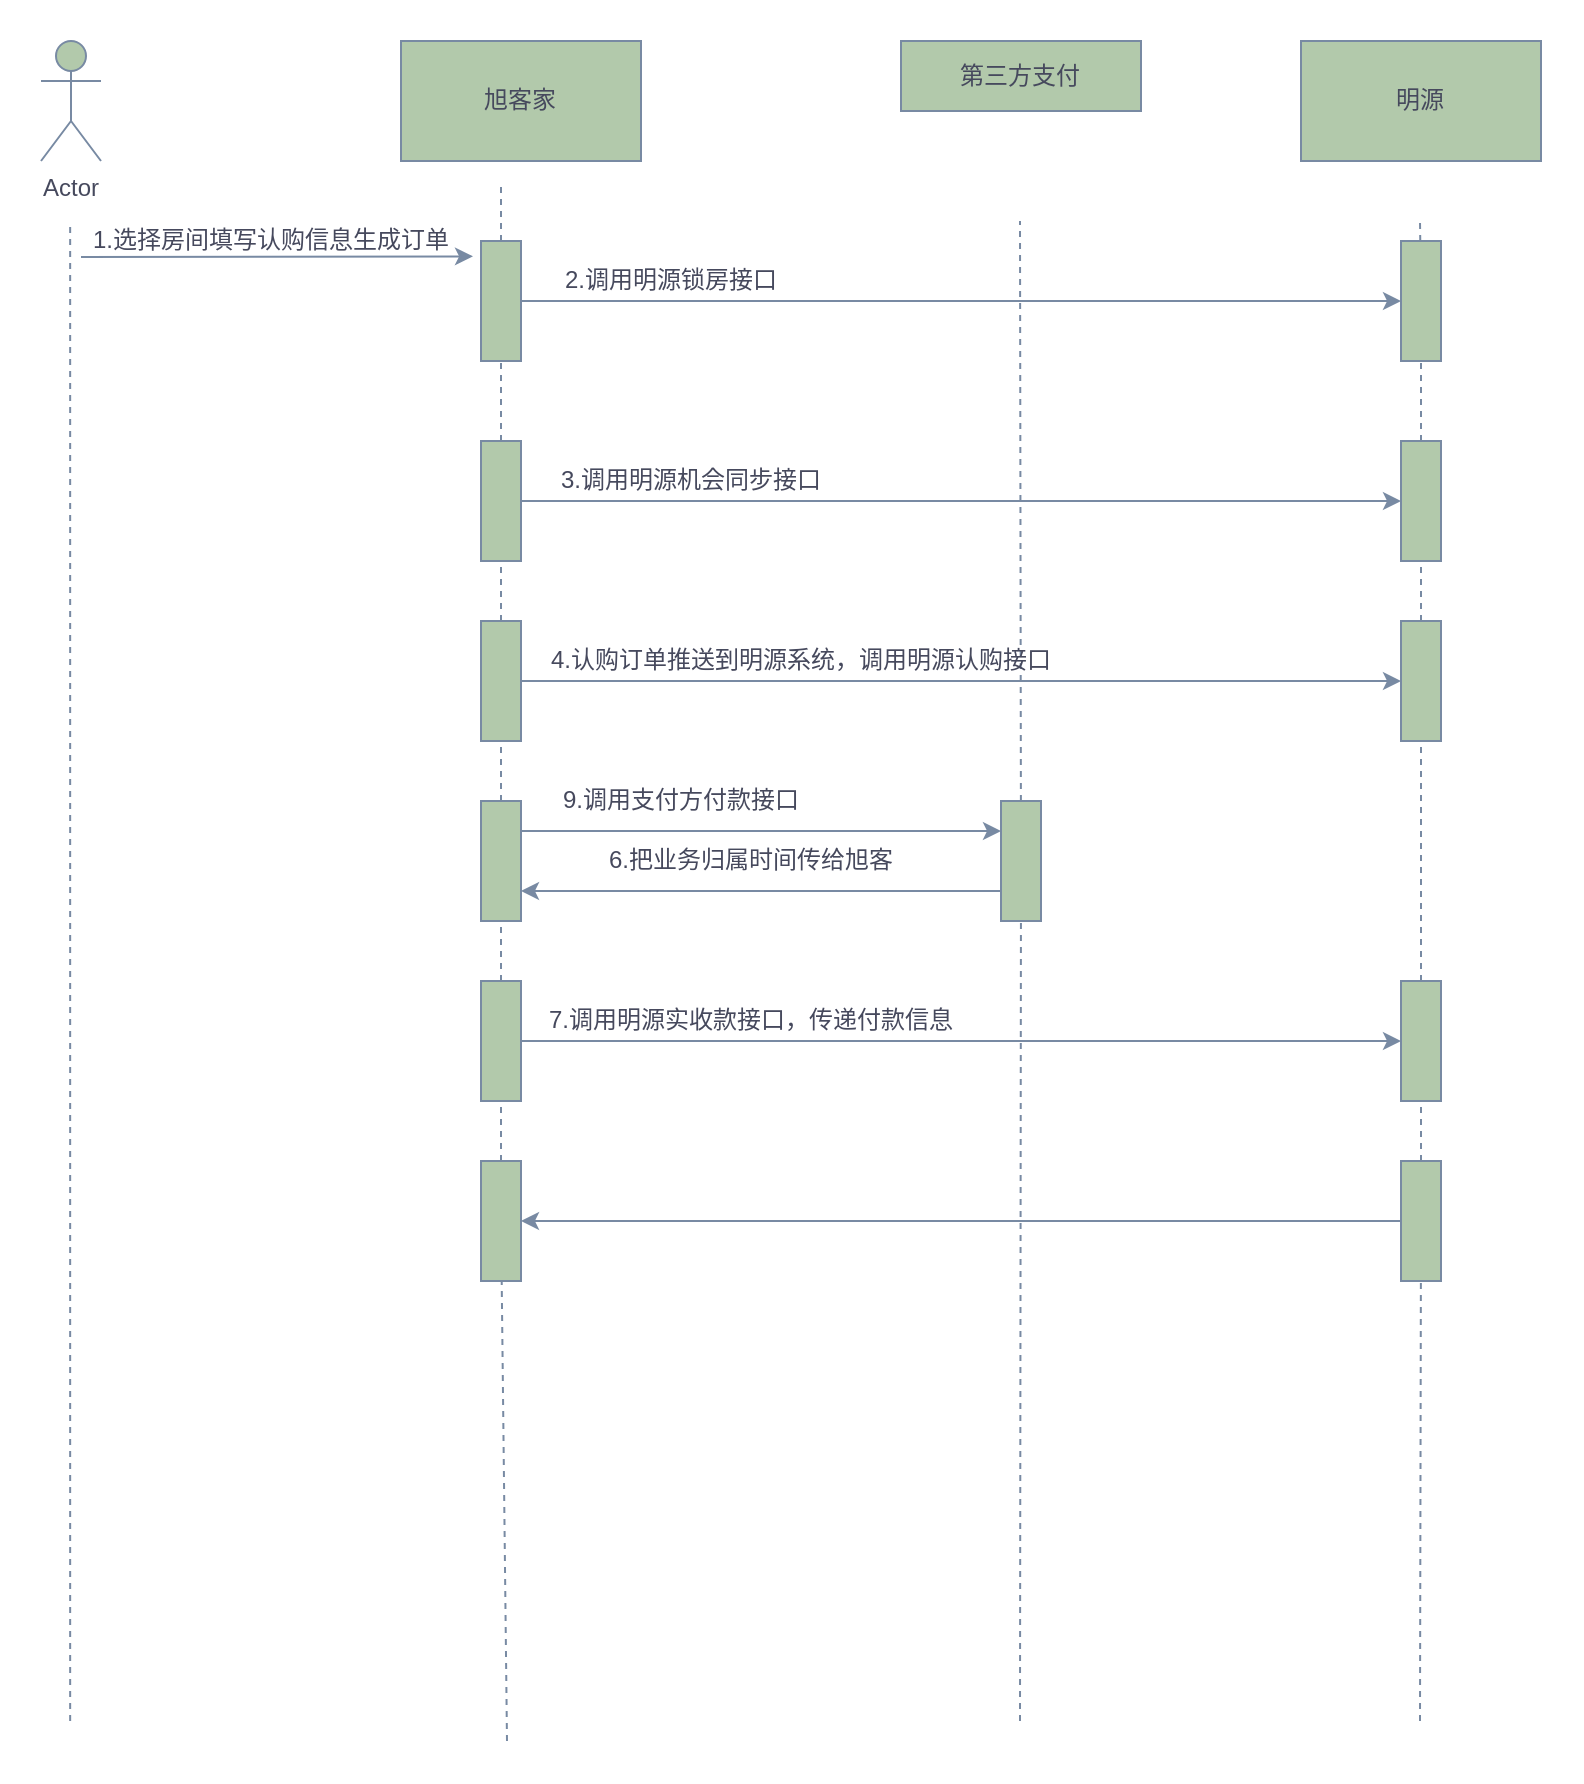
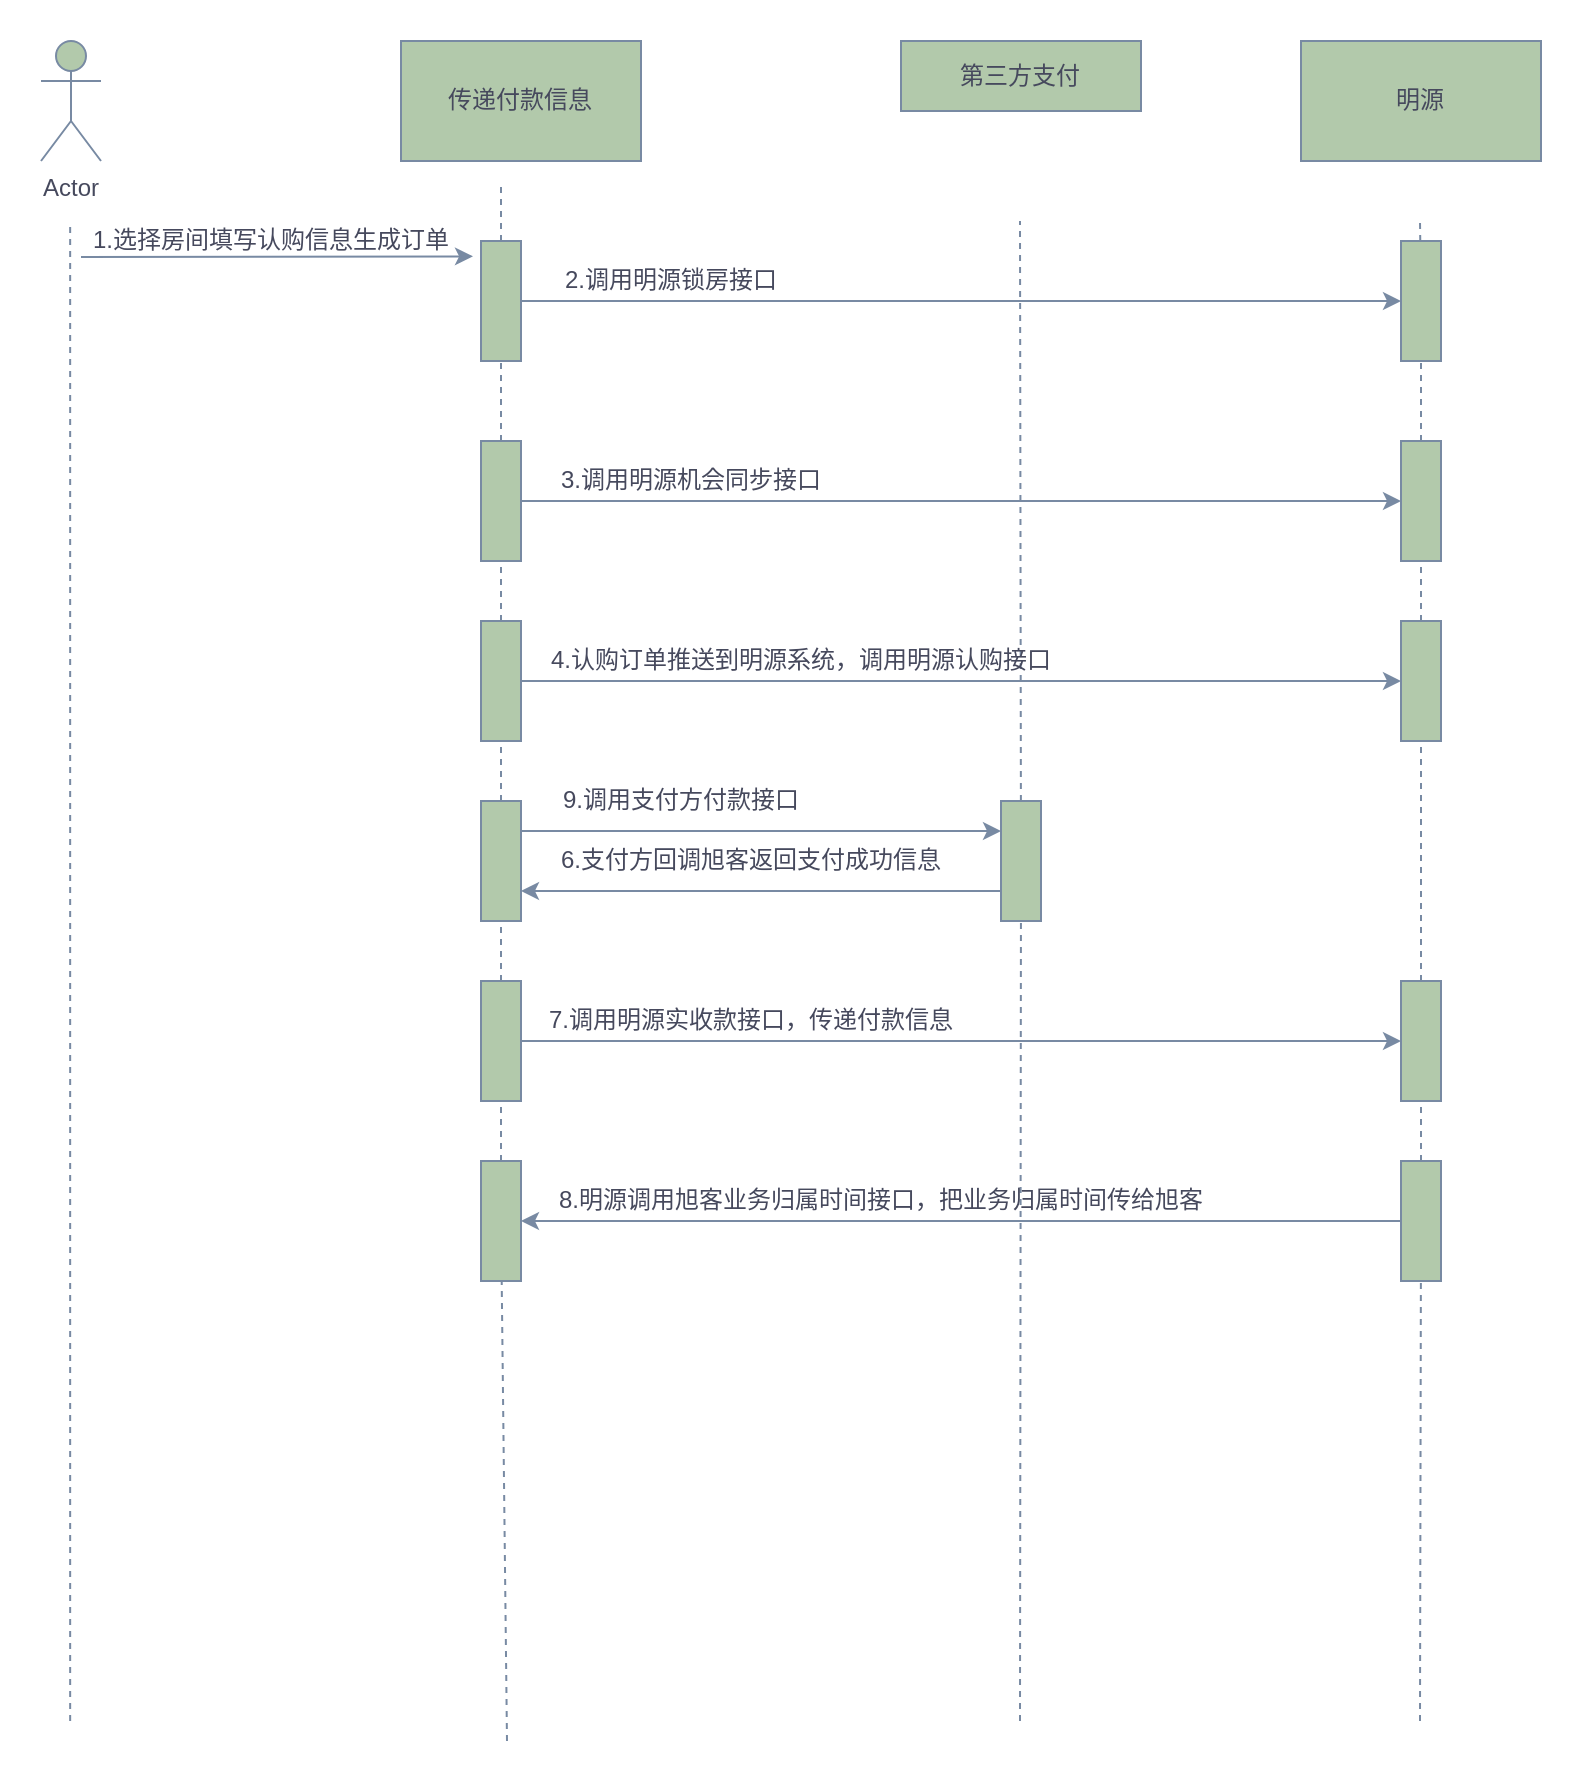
  <mxCell id="0" />
  <mxCell id="1" parent="0" />
- <mxCell id="2" value="旭客家" style="rounded=0;whiteSpace=wrap;html=1;fillColor=#B2C9AB;strokeColor=#788AA3;fontColor=#46495D;" parent="1" vertex="1"><mxGeometry x="200" y="20" width="120" height="60" as="geometry" /></mxCell>
+ <mxCell id="2" value="传递付款信息" style="rounded=0;whiteSpace=wrap;html=1;fillColor=#B2C9AB;strokeColor=#788AA3;fontColor=#46495D;" parent="1" vertex="1"><mxGeometry x="200" y="20" width="120" height="60" as="geometry" /></mxCell>
  <mxCell id="3" value="第三方支付" style="rounded=0;whiteSpace=wrap;html=1;fillColor=#B2C9AB;strokeColor=#788AA3;fontColor=#46495D;" parent="1" vertex="1"><mxGeometry x="450" y="20" width="120" height="35" as="geometry" /></mxCell>
  <mxCell id="4" value="明源" style="rounded=0;whiteSpace=wrap;html=1;fillColor=#B2C9AB;strokeColor=#788AA3;fontColor=#46495D;" parent="1" vertex="1"><mxGeometry x="650" y="20" width="120" height="60" as="geometry" /></mxCell>
  <mxCell id="5" value="Actor" style="shape=umlActor;verticalLabelPosition=bottom;verticalAlign=top;html=1;outlineConnect=0;fillColor=#B2C9AB;strokeColor=#788AA3;fontColor=#46495D;" parent="1" vertex="1"><mxGeometry x="20" y="20" width="30" height="60" as="geometry" /></mxCell>
  <mxCell id="6" value="" style="endArrow=none;dashed=1;html=1;strokeColor=#788AA3;fontColor=#46495D;" parent="1" edge="1"><mxGeometry width="50" height="50" relative="1" as="geometry"><mxPoint x="34.58" y="860" as="sourcePoint" /><mxPoint x="34.58" y="110" as="targetPoint" /></mxGeometry></mxCell>
  <mxCell id="7" value="" style="endArrow=none;dashed=1;html=1;strokeColor=#788AA3;fontColor=#46495D;" parent="1" source="11" edge="1"><mxGeometry width="50" height="50" relative="1" as="geometry"><mxPoint x="299.5" y="860" as="sourcePoint" /><mxPoint x="250" y="90" as="targetPoint" /></mxGeometry></mxCell>
  <mxCell id="8" value="" style="endArrow=none;dashed=1;html=1;strokeColor=#788AA3;fontColor=#46495D;" parent="1" source="26" edge="1"><mxGeometry width="50" height="50" relative="1" as="geometry"><mxPoint x="509.5" y="860" as="sourcePoint" /><mxPoint x="509.5" y="110" as="targetPoint" /></mxGeometry></mxCell>
  <mxCell id="9" value="" style="endArrow=none;dashed=1;html=1;strokeColor=#788AA3;fontColor=#46495D;" parent="1" source="20" edge="1"><mxGeometry width="50" height="50" relative="1" as="geometry"><mxPoint x="709.5" y="860" as="sourcePoint" /><mxPoint x="709.5" y="110" as="targetPoint" /></mxGeometry></mxCell>
  <mxCell id="10" value="" style="endArrow=classic;html=1;strokeColor=#788AA3;fontColor=#46495D;entryX=-0.2;entryY=0.128;entryDx=0;entryDy=0;entryPerimeter=0;" parent="1" target="11" edge="1"><mxGeometry width="50" height="50" relative="1" as="geometry"><mxPoint x="40" y="128" as="sourcePoint" /><mxPoint x="290" y="150" as="targetPoint" /></mxGeometry></mxCell>
  <mxCell id="11" value="" style="rounded=0;whiteSpace=wrap;html=1;fillColor=#B2C9AB;strokeColor=#788AA3;fontColor=#46495D;" parent="1" vertex="1"><mxGeometry x="240" y="120" width="20" height="60" as="geometry" /></mxCell>
  <mxCell id="12" value="" style="endArrow=none;dashed=1;html=1;strokeColor=#788AA3;fontColor=#46495D;" parent="1" source="44" target="11" edge="1"><mxGeometry width="50" height="50" relative="1" as="geometry"><mxPoint x="299.5" y="860" as="sourcePoint" /><mxPoint x="299.5" y="110" as="targetPoint" /></mxGeometry></mxCell>
  <mxCell id="13" value="1.选择房间填写认购信息生成订单" style="text;html=1;align=center;verticalAlign=middle;resizable=0;points=[];autosize=1;fontColor=#46495D;" parent="1" vertex="1"><mxGeometry x="40" y="110" width="190" height="20" as="geometry" /></mxCell>
  <mxCell id="14" value="" style="endArrow=classic;html=1;exitX=1;exitY=0.5;exitDx=0;exitDy=0;strokeColor=#788AA3;fontColor=#46495D;entryX=0;entryY=0.5;entryDx=0;entryDy=0;" parent="1" source="18" target="15" edge="1"><mxGeometry width="50" height="50" relative="1" as="geometry"><mxPoint x="400" y="400" as="sourcePoint" /><mxPoint x="699" y="265" as="targetPoint" /></mxGeometry></mxCell>
  <mxCell id="15" value="" style="rounded=0;whiteSpace=wrap;html=1;fillColor=#B2C9AB;strokeColor=#788AA3;fontColor=#46495D;" parent="1" vertex="1"><mxGeometry x="700" y="310" width="20" height="60" as="geometry" /></mxCell>
  <mxCell id="16" value="" style="endArrow=none;dashed=1;html=1;strokeColor=#788AA3;fontColor=#46495D;" parent="1" source="34" target="15" edge="1"><mxGeometry width="50" height="50" relative="1" as="geometry"><mxPoint x="709.5" y="960" as="sourcePoint" /><mxPoint x="709.5" y="210" as="targetPoint" /></mxGeometry></mxCell>
  <mxCell id="17" value="4.认购订单推送到明源系统，调用明源认购接口" style="text;html=1;align=center;verticalAlign=middle;resizable=0;points=[];autosize=1;fontColor=#46495D;" parent="1" vertex="1"><mxGeometry x="265" y="320" width="270" height="20" as="geometry" /></mxCell>
  <mxCell id="18" value="" style="rounded=0;whiteSpace=wrap;html=1;fillColor=#B2C9AB;strokeColor=#788AA3;fontColor=#46495D;" parent="1" vertex="1"><mxGeometry x="240" y="310" width="20" height="60" as="geometry" /></mxCell>
  <mxCell id="19" value="" style="endArrow=none;dashed=1;html=1;strokeColor=#788AA3;fontColor=#46495D;" parent="1" source="24" target="18" edge="1"><mxGeometry width="50" height="50" relative="1" as="geometry"><mxPoint x="299.5" y="960" as="sourcePoint" /><mxPoint x="299.979" y="280" as="targetPoint" /></mxGeometry></mxCell>
  <mxCell id="20" value="" style="rounded=0;whiteSpace=wrap;html=1;fillColor=#B2C9AB;strokeColor=#788AA3;fontColor=#46495D;" parent="1" vertex="1"><mxGeometry x="700" y="120" width="20" height="60" as="geometry" /></mxCell>
  <mxCell id="21" value="" style="endArrow=none;dashed=1;html=1;strokeColor=#788AA3;fontColor=#46495D;" parent="1" source="47" target="20" edge="1"><mxGeometry width="50" height="50" relative="1" as="geometry"><mxPoint x="709.885" y="210" as="sourcePoint" /><mxPoint x="709.5" y="110" as="targetPoint" /></mxGeometry></mxCell>
  <mxCell id="22" value="" style="endArrow=classic;html=1;strokeColor=#788AA3;fillColor=#B2C9AB;fontColor=#46495D;exitX=1;exitY=0.5;exitDx=0;exitDy=0;entryX=0;entryY=0.5;entryDx=0;entryDy=0;" parent="1" source="11" target="20" edge="1"><mxGeometry width="50" height="50" relative="1" as="geometry"><mxPoint x="360" y="490" as="sourcePoint" /><mxPoint x="410" y="440" as="targetPoint" /></mxGeometry></mxCell>
  <mxCell id="23" value="2.调用明源锁房接口" style="text;html=1;align=center;verticalAlign=middle;resizable=0;points=[];autosize=1;fontColor=#46495D;" parent="1" vertex="1"><mxGeometry x="275" y="130" width="120" height="20" as="geometry" /></mxCell>
  <mxCell id="24" value="" style="rounded=0;whiteSpace=wrap;html=1;fillColor=#B2C9AB;strokeColor=#788AA3;fontColor=#46495D;" parent="1" vertex="1"><mxGeometry x="240" y="400" width="20" height="60" as="geometry" /></mxCell>
  <mxCell id="25" value="" style="endArrow=none;dashed=1;html=1;strokeColor=#788AA3;fontColor=#46495D;" parent="1" source="32" target="24" edge="1"><mxGeometry width="50" height="50" relative="1" as="geometry"><mxPoint x="253" y="970" as="sourcePoint" /><mxPoint x="299.976" y="370" as="targetPoint" /></mxGeometry></mxCell>
  <mxCell id="26" value="" style="rounded=0;whiteSpace=wrap;html=1;fillColor=#B2C9AB;strokeColor=#788AA3;fontColor=#46495D;" parent="1" vertex="1"><mxGeometry x="500" y="400" width="20" height="60" as="geometry" /></mxCell>
  <mxCell id="27" value="" style="endArrow=none;dashed=1;html=1;strokeColor=#788AA3;fontColor=#46495D;" parent="1" target="26" edge="1"><mxGeometry width="50" height="50" relative="1" as="geometry"><mxPoint x="509.5" y="860" as="sourcePoint" /><mxPoint x="509.5" y="110" as="targetPoint" /></mxGeometry></mxCell>
  <mxCell id="28" value="" style="endArrow=classic;html=1;strokeColor=#788AA3;fillColor=#B2C9AB;fontColor=#46495D;exitX=1;exitY=0.25;exitDx=0;exitDy=0;entryX=0;entryY=0.25;entryDx=0;entryDy=0;" parent="1" source="24" target="26" edge="1"><mxGeometry width="50" height="50" relative="1" as="geometry"><mxPoint x="360" y="690" as="sourcePoint" /><mxPoint x="410" y="640" as="targetPoint" /></mxGeometry></mxCell>
  <mxCell id="29" value="9.调用支付方付款接口" style="text;html=1;align=center;verticalAlign=middle;resizable=0;points=[];autosize=1;fontColor=#46495D;" parent="1" vertex="1"><mxGeometry x="275" y="390" width="130" height="20" as="geometry" /></mxCell>
  <mxCell id="30" value="" style="endArrow=classic;html=1;strokeColor=#788AA3;fillColor=#B2C9AB;fontColor=#46495D;entryX=1;entryY=0.75;entryDx=0;entryDy=0;exitX=0;exitY=0.75;exitDx=0;exitDy=0;" parent="1" source="26" target="24" edge="1"><mxGeometry width="50" height="50" relative="1" as="geometry"><mxPoint x="360" y="690" as="sourcePoint" /><mxPoint x="410" y="640" as="targetPoint" /></mxGeometry></mxCell>
- <mxCell id="31" value="6.把业务归属时间传给旭客" style="text;html=1;align=center;verticalAlign=middle;resizable=0;points=[];autosize=1;fontColor=#46495D;" parent="1" vertex="1"><mxGeometry x="270" y="420" width="210" height="20" as="geometry" /></mxCell>
+ <mxCell id="31" value="6.支付方回调旭客返回支付成功信息" style="text;html=1;align=center;verticalAlign=middle;resizable=0;points=[];autosize=1;fontColor=#46495D;" parent="1" vertex="1"><mxGeometry x="270" y="420" width="210" height="20" as="geometry" /></mxCell>
  <mxCell id="32" value="" style="rounded=0;whiteSpace=wrap;html=1;fillColor=#B2C9AB;strokeColor=#788AA3;fontColor=#46495D;" parent="1" vertex="1"><mxGeometry x="240" y="490" width="20" height="60" as="geometry" /></mxCell>
  <mxCell id="33" value="" style="endArrow=none;dashed=1;html=1;strokeColor=#788AA3;fontColor=#46495D;" parent="1" source="40" target="32" edge="1"><mxGeometry width="50" height="50" relative="1" as="geometry"><mxPoint x="253" y="970" as="sourcePoint" /><mxPoint x="250.167" y="460" as="targetPoint" /></mxGeometry></mxCell>
  <mxCell id="34" value="" style="rounded=0;whiteSpace=wrap;html=1;fillColor=#B2C9AB;strokeColor=#788AA3;fontColor=#46495D;" parent="1" vertex="1"><mxGeometry x="700" y="490" width="20" height="60" as="geometry" /></mxCell>
  <mxCell id="35" value="" style="endArrow=none;dashed=1;html=1;strokeColor=#788AA3;fontColor=#46495D;" parent="1" source="38" target="34" edge="1"><mxGeometry width="50" height="50" relative="1" as="geometry"><mxPoint x="709.5" y="960" as="sourcePoint" /><mxPoint x="709.976" y="370" as="targetPoint" /></mxGeometry></mxCell>
  <mxCell id="36" value="" style="endArrow=classic;html=1;strokeColor=#788AA3;fillColor=#B2C9AB;fontColor=#46495D;exitX=1;exitY=0.5;exitDx=0;exitDy=0;entryX=0;entryY=0.5;entryDx=0;entryDy=0;" parent="1" source="32" target="34" edge="1"><mxGeometry width="50" height="50" relative="1" as="geometry"><mxPoint x="380" y="490" as="sourcePoint" /><mxPoint x="430" y="440" as="targetPoint" /></mxGeometry></mxCell>
  <mxCell id="37" value="7.调用明源实收款接口，传递付款信息" style="text;html=1;align=center;verticalAlign=middle;resizable=0;points=[];autosize=1;fontColor=#46495D;" parent="1" vertex="1"><mxGeometry x="265" y="500" width="220" height="20" as="geometry" /></mxCell>
  <mxCell id="38" value="" style="rounded=0;whiteSpace=wrap;html=1;fillColor=#B2C9AB;strokeColor=#788AA3;fontColor=#46495D;" parent="1" vertex="1"><mxGeometry x="700" y="580" width="20" height="60" as="geometry" /></mxCell>
  <mxCell id="39" value="" style="endArrow=none;dashed=1;html=1;strokeColor=#788AA3;fontColor=#46495D;" parent="1" target="38" edge="1"><mxGeometry width="50" height="50" relative="1" as="geometry"><mxPoint x="709.5" y="860" as="sourcePoint" /><mxPoint x="709.966" y="450" as="targetPoint" /></mxGeometry></mxCell>
  <mxCell id="40" value="" style="rounded=0;whiteSpace=wrap;html=1;fillColor=#B2C9AB;strokeColor=#788AA3;fontColor=#46495D;" parent="1" vertex="1"><mxGeometry x="240" y="580" width="20" height="60" as="geometry" /></mxCell>
  <mxCell id="41" value="" style="endArrow=none;dashed=1;html=1;strokeColor=#788AA3;fontColor=#46495D;" parent="1" target="40" edge="1"><mxGeometry width="50" height="50" relative="1" as="geometry"><mxPoint x="253" y="870" as="sourcePoint" /><mxPoint x="250.2" y="450" as="targetPoint" /></mxGeometry></mxCell>
  <mxCell id="42" value="" style="endArrow=classic;html=1;strokeColor=#788AA3;fillColor=#B2C9AB;fontColor=#46495D;entryX=1;entryY=0.5;entryDx=0;entryDy=0;exitX=0;exitY=0.5;exitDx=0;exitDy=0;" parent="1" source="38" target="40" edge="1"><mxGeometry width="50" height="50" relative="1" as="geometry"><mxPoint x="380" y="490" as="sourcePoint" /><mxPoint x="430" y="440" as="targetPoint" /></mxGeometry></mxCell>
+ <mxCell id="43" value="8.明源调用旭客业务归属时间接口，把业务归属时间传给旭客" style="text;html=1;align=center;verticalAlign=middle;resizable=0;points=[];autosize=1;fontColor=#46495D;" parent="1" vertex="1"><mxGeometry x="270" y="590" width="340" height="20" as="geometry" /></mxCell>
  <mxCell id="44" value="" style="rounded=0;whiteSpace=wrap;html=1;fillColor=#B2C9AB;strokeColor=#788AA3;fontColor=#46495D;" parent="1" vertex="1"><mxGeometry x="240" y="220" width="20" height="60" as="geometry" /></mxCell>
  <mxCell id="45" value="" style="endArrow=none;dashed=1;html=1;strokeColor=#788AA3;fontColor=#46495D;" parent="1" source="18" target="44" edge="1"><mxGeometry width="50" height="50" relative="1" as="geometry"><mxPoint x="250" y="290" as="sourcePoint" /><mxPoint x="250" y="180" as="targetPoint" /></mxGeometry></mxCell>
  <mxCell id="46" value="" style="endArrow=classic;html=1;strokeColor=#788AA3;fillColor=#B2C9AB;fontColor=#46495D;entryX=0;entryY=0.5;entryDx=0;entryDy=0;exitX=1;exitY=0.5;exitDx=0;exitDy=0;" parent="1" source="44" target="47" edge="1"><mxGeometry width="50" height="50" relative="1" as="geometry"><mxPoint x="380" y="390" as="sourcePoint" /><mxPoint x="430" y="340" as="targetPoint" /></mxGeometry></mxCell>
  <mxCell id="47" value="" style="rounded=0;whiteSpace=wrap;html=1;fillColor=#B2C9AB;strokeColor=#788AA3;fontColor=#46495D;" parent="1" vertex="1"><mxGeometry x="700" y="220" width="20" height="60" as="geometry" /></mxCell>
  <mxCell id="48" value="" style="endArrow=none;dashed=1;html=1;strokeColor=#788AA3;fontColor=#46495D;" parent="1" source="15" target="47" edge="1"><mxGeometry width="50" height="50" relative="1" as="geometry"><mxPoint x="710" y="310" as="sourcePoint" /><mxPoint x="710" y="180" as="targetPoint" /></mxGeometry></mxCell>
  <mxCell id="49" value="3.调用明源机会同步接口" style="text;html=1;align=center;verticalAlign=middle;resizable=0;points=[];autosize=1;fontColor=#46495D;" parent="1" vertex="1"><mxGeometry x="270" y="230" width="150" height="20" as="geometry" /></mxCell>
